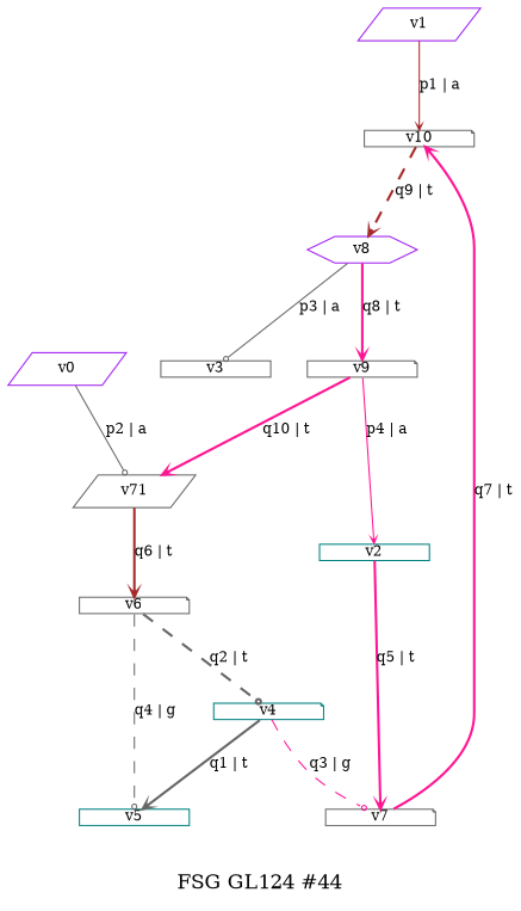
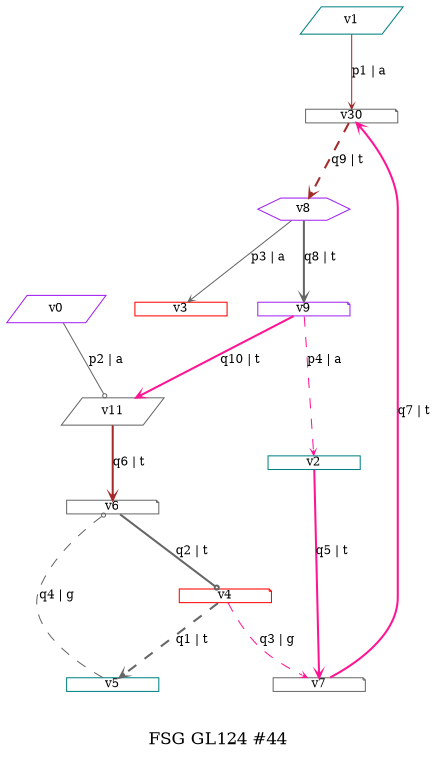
  digraph {
    fontsize=10
    label="FSG GL124 #44"
    noverlap=scale
    node [color=gray40 fontsize=7 margin=0 penwidth=0.6 shape=note]
    edge [arrowhead=vee arrowsize=0.3 color=gray40 fontsize=7 penwidth=1.2 style=solid]
-   v1 [color=purple height=0.01 shape=parallelogram]
-   v10 [height=0.01]
+   v1 [color=teal height=0.01 shape=parallelogram]
+   v10 [height=0.01 label=v30]
    v8 [color=purple height=0.01 shape=hexagon]
-   v3 [height=0.01 shape=box]
-   v9 [height=0.01]
+   v3 [color=red height=0.01 shape=box]
+   v9 [color=purple height=0.01]
    v0 [color=purple height=0.01 shape=parallelogram]
-   v11 [height=0.01 shape=parallelogram label=v71]
+   v11 [height=0.01 shape=parallelogram]
    v6 [height=0.01]
-   v4 [color=teal height=0.01]
+   v4 [color=red height=0.01]
    v2 [color=teal height=0.01 shape=box]
    v7 [height=0.01]
    v5 [color=teal height=0.01 shape=box]
    v1 -> v10 [color=brown label="p1 | a" penwidth=0.6]
    v10 -> v8 [color=brown label="q9 | t" style=dashed]
-   v8 -> v3 [arrowhead=odot label="p3 | a" penwidth=0.6]
-   v8 -> v9 [color=deeppink label="q8 | t"]
+   v8 -> v3 [label="p3 | a" penwidth=0.6]
+   v8 -> v9 [label="q8 | t"]
    v9 -> v11 [color=deeppink label="q10 | t"]
-   v9 -> v2 [color=deeppink label="p4 | a" penwidth=0.6]
+   v9 -> v2 [color=deeppink label="p4 | a" penwidth=0.6 style=dashed]
    v0 -> v11 [arrowhead=odot label="p2 | a" penwidth=0.6]
    v11 -> v6 [color=brown label="q6 | t"]
-   v6 -> v4 [arrowhead=odot label="q2 | t" style=dashed]
-   v4 -> v7 [arrowhead=odot color=deeppink label="q3 | g" penwidth=0.6 style=dashed]
-   v4 -> v5 [label="q1 | t"]
+   v6 -> v4 [arrowhead=odot label="q2 | t"]
+   v4 -> v7 [color=deeppink label="q3 | g" penwidth=0.6 style=dashed]
+   v4 -> v5 [label="q1 | t" style=dashed]
    v2 -> v7 [color=deeppink label="q5 | t"]
    v7 -> v10 [color=deeppink label="q7 | t"]
-   v6 -> v5 [arrowhead=odot label="q4 | g" penwidth=0.6 style=dashed]
+   v5 -> v6 [arrowhead=odot label="q4 | g" penwidth=0.6 style=dashed]
  }
